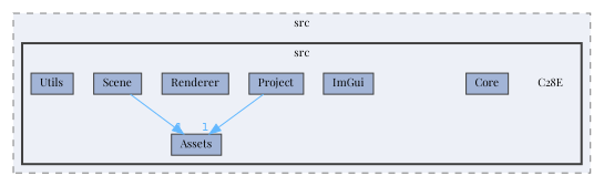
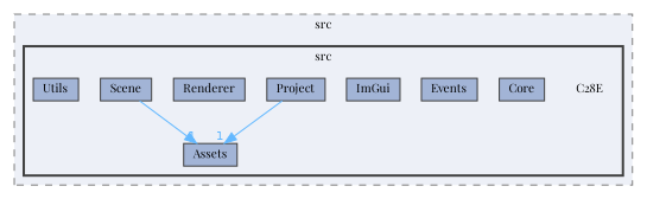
  digraph {
    compound=true
    fontname="Playfair Display"
    node [fontname="Playfair Display" fontsize=10 shape=box color=grey25 fillcolor="#a2b4d6" style=filled]
    edge [color=steelblue1 fontcolor=steelblue1 fontname="Playfair Display" fontsize=10 headlabel=1 labeldistance=1.5 labelfontname=Helvetica labelfontsize=10]
    n1 [height=0.2 label=C28E shape=plaintext width=0.4 color="" fillcolor="" style=""]
    n2 [height=0.2 label=Assets width=0.4]
    n3 [height=0.2 label=Core width=0.4]
+   n4 [height=0.2 label=Events width=0.4]
    n5 [height=0.2 label=ImGui width=0.4]
    n6 [height=0.2 label=Project width=0.4]
    n7 [height=0.2 label=Renderer width=0.4]
    n8 [height=0.2 label=Scene width=0.4]
    n9 [height=0.2 label=Utils width=0.4]
    subgraph cluster_1 {
      bgcolor="#edf0f7"
      fontsize=10
      label=src
      pencolor=grey50
      style="filled,dashed"
      subgraph cluster_2 {
        bgcolor="#edf0f7"
        fontsize=10
        label=src
        pencolor=grey25
        style="filled,bold"
        n1
        n2
        n3
+       n4
        n5
        n6
        n7
        n8
        n9
      }
    }
    n6 -> n2
    n8 -> n2
  }
